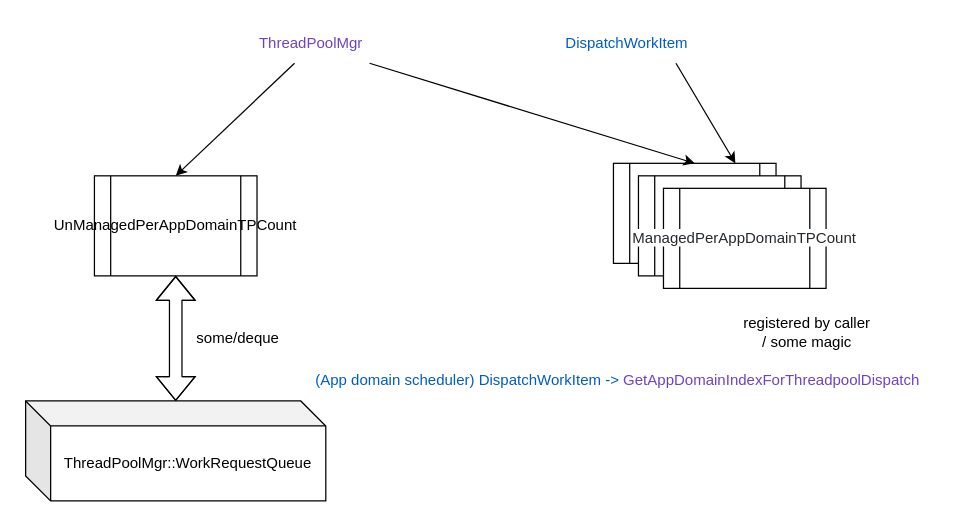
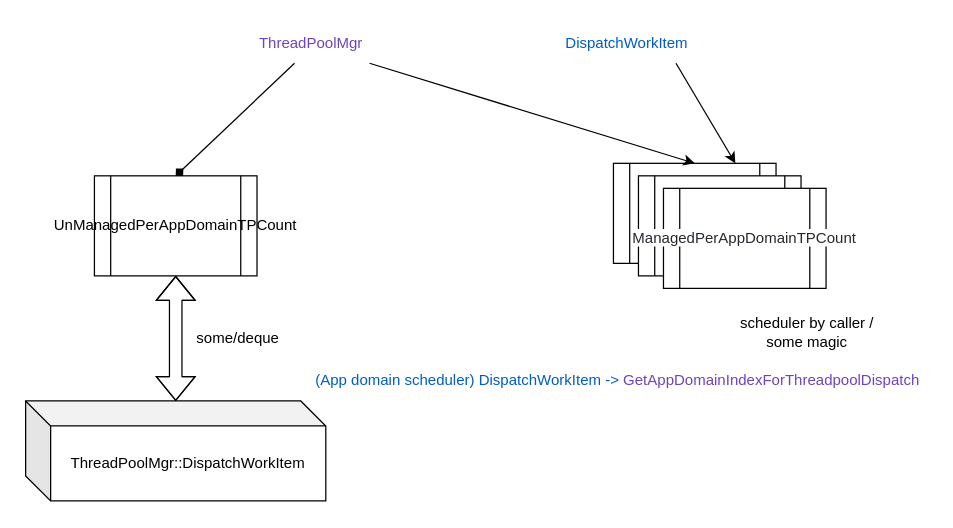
  <mxCell id="0" />
  <mxCell id="1" parent="0" />
  <mxCell id="2" value="UnManagedPerAppDomainTPCount" style="shape=process;whiteSpace=wrap;html=1;backgroundOutline=1;" vertex="1" parent="1"><mxGeometry x="75" y="140" width="130" height="80" as="geometry" /></mxCell>
  <mxCell id="3" value="" style="shape=process;whiteSpace=wrap;html=1;backgroundOutline=1;" vertex="1" parent="1"><mxGeometry x="490" y="130" width="130" height="80" as="geometry" /></mxCell>
- <mxCell id="4" style="orthogonalLoop=1;jettySize=auto;html=1;exitX=0.25;exitY=1;exitDx=0;exitDy=0;entryX=0.5;entryY=0;entryDx=0;entryDy=0;rounded=0;" edge="1" parent="1" source="6" target="2"><mxGeometry relative="1" as="geometry" /></mxCell>
+ <mxCell id="4" style="orthogonalLoop=1;jettySize=auto;html=1;exitX=0.25;exitY=1;exitDx=0;exitDy=0;entryX=0.5;entryY=0;entryDx=0;entryDy=0;rounded=0;endArrow=diamond;" edge="1" parent="1" source="6" target="2"><mxGeometry relative="1" as="geometry" /></mxCell>
  <mxCell id="5" style="rounded=0;orthogonalLoop=1;jettySize=auto;html=1;exitX=0.75;exitY=1;exitDx=0;exitDy=0;entryX=0.5;entryY=0;entryDx=0;entryDy=0;startArrow=none;startFill=0;" edge="1" parent="1" source="6" target="3"><mxGeometry relative="1" as="geometry" /></mxCell>
  <mxCell id="6" value="&lt;span style=&quot;color: rgb(111, 66, 193); font-size: 12px; font-style: normal; font-weight: 400; letter-spacing: normal; text-indent: 0px; text-transform: none; word-spacing: 0px; background-color: rgb(255, 255, 255); display: inline; float: none;&quot;&gt;ThreadPoolMgr&lt;/span&gt;" style="text;whiteSpace=wrap;html=1;" vertex="1" parent="1"><mxGeometry x="205" y="20" width="120" height="30" as="geometry" /></mxCell>
  <mxCell id="7" value="" style="shape=process;whiteSpace=wrap;html=1;backgroundOutline=1;" vertex="1" parent="1"><mxGeometry x="510" y="140" width="130" height="80" as="geometry" /></mxCell>
  <mxCell id="8" value="&lt;span style=&quot;color: rgb(36 , 41 , 46) ; font-family: , &amp;#34;consolas&amp;#34; , &amp;#34;liberation mono&amp;#34; , &amp;#34;menlo&amp;#34; , monospace ; background-color: rgb(255 , 255 , 255)&quot;&gt;ManagedPerAppDomainTPCount&lt;/span&gt;" style="shape=process;whiteSpace=wrap;html=1;backgroundOutline=1;" vertex="1" parent="1"><mxGeometry x="530" y="150" width="130" height="80" as="geometry" /></mxCell>
- <mxCell id="9" value="ThreadPoolMgr::WorkRequestQueue" style="shape=cube;whiteSpace=wrap;html=1;boundedLbl=1;backgroundOutline=1;darkOpacity=0.05;darkOpacity2=0.1;" vertex="1" parent="1"><mxGeometry x="20" y="320" width="240" height="80" as="geometry" /></mxCell>
+ <mxCell id="9" value="ThreadPoolMgr::DispatchWorkItem" style="shape=cube;whiteSpace=wrap;html=1;boundedLbl=1;backgroundOutline=1;darkOpacity=0.05;darkOpacity2=0.1;" vertex="1" parent="1"><mxGeometry x="20" y="320" width="240" height="80" as="geometry" /></mxCell>
  <mxCell id="10" value="some/deque" style="text;html=1;strokeColor=none;fillColor=none;align=center;verticalAlign=middle;whiteSpace=wrap;rounded=0;" vertex="1" parent="1"><mxGeometry x="170" y="260" width="40" height="20" as="geometry" /></mxCell>
- <mxCell id="11" value="registered by caller / some magic" style="text;html=1;strokeColor=none;fillColor=none;align=center;verticalAlign=middle;whiteSpace=wrap;rounded=0;" vertex="1" parent="1"><mxGeometry x="590" y="250" width="110" height="30" as="geometry" /></mxCell>
+ <mxCell id="11" value="scheduler by caller / some magic" style="text;html=1;strokeColor=none;fillColor=none;align=center;verticalAlign=middle;whiteSpace=wrap;rounded=0;" vertex="1" parent="1"><mxGeometry x="590" y="250" width="110" height="30" as="geometry" /></mxCell>
  <mxCell id="12" style="edgeStyle=none;rounded=0;orthogonalLoop=1;jettySize=auto;html=1;exitX=0.75;exitY=1;exitDx=0;exitDy=0;entryX=0.75;entryY=0;entryDx=0;entryDy=0;startArrow=none;startFill=0;" edge="1" parent="1" source="13" target="3"><mxGeometry relative="1" as="geometry" /></mxCell>
  <mxCell id="13" value="&lt;span style=&quot;color: rgb(0, 92, 197); font-size: 12px; font-style: normal; font-weight: 400; letter-spacing: normal; text-indent: 0px; text-transform: none; word-spacing: 0px; background-color: rgb(255, 255, 255); display: inline; float: none;&quot;&gt;DispatchWorkItem&lt;/span&gt;" style="text;whiteSpace=wrap;html=1;" vertex="1" parent="1"><mxGeometry x="450" y="20" width="120" height="30" as="geometry" /></mxCell>
  <mxCell id="14" value="" style="shape=flexArrow;endArrow=classic;startArrow=classic;html=1;entryX=0.5;entryY=1;entryDx=0;entryDy=0;" edge="1" parent="1" source="9" target="2"><mxGeometry width="50" height="50" relative="1" as="geometry"><mxPoint x="90" y="280" as="sourcePoint" /><mxPoint x="140" y="230" as="targetPoint" /><Array as="points"><mxPoint x="140" y="280" /></Array></mxGeometry></mxCell>
  <mxCell id="15" value="&lt;span style=&quot;color: rgb(111 , 66 , 193) ; font-size: 12px ; font-style: normal ; font-weight: 400 ; letter-spacing: normal ; text-indent: 0px ; text-transform: none ; word-spacing: 0px ; background-color: rgb(255 , 255 , 255) ; display: inline ; float: none&quot;&gt;&lt;span style=&quot;color: rgb(0 , 92 , 197)&quot;&gt;(App domain scheduler) DispatchWorkItem -&amp;gt;&amp;nbsp;&lt;/span&gt;GetAppDomainIndexForThreadpoolDispatch&lt;/span&gt;" style="text;whiteSpace=wrap;html=1;" vertex="1" parent="1"><mxGeometry x="250" y="290" width="490" height="30" as="geometry" /></mxCell>
